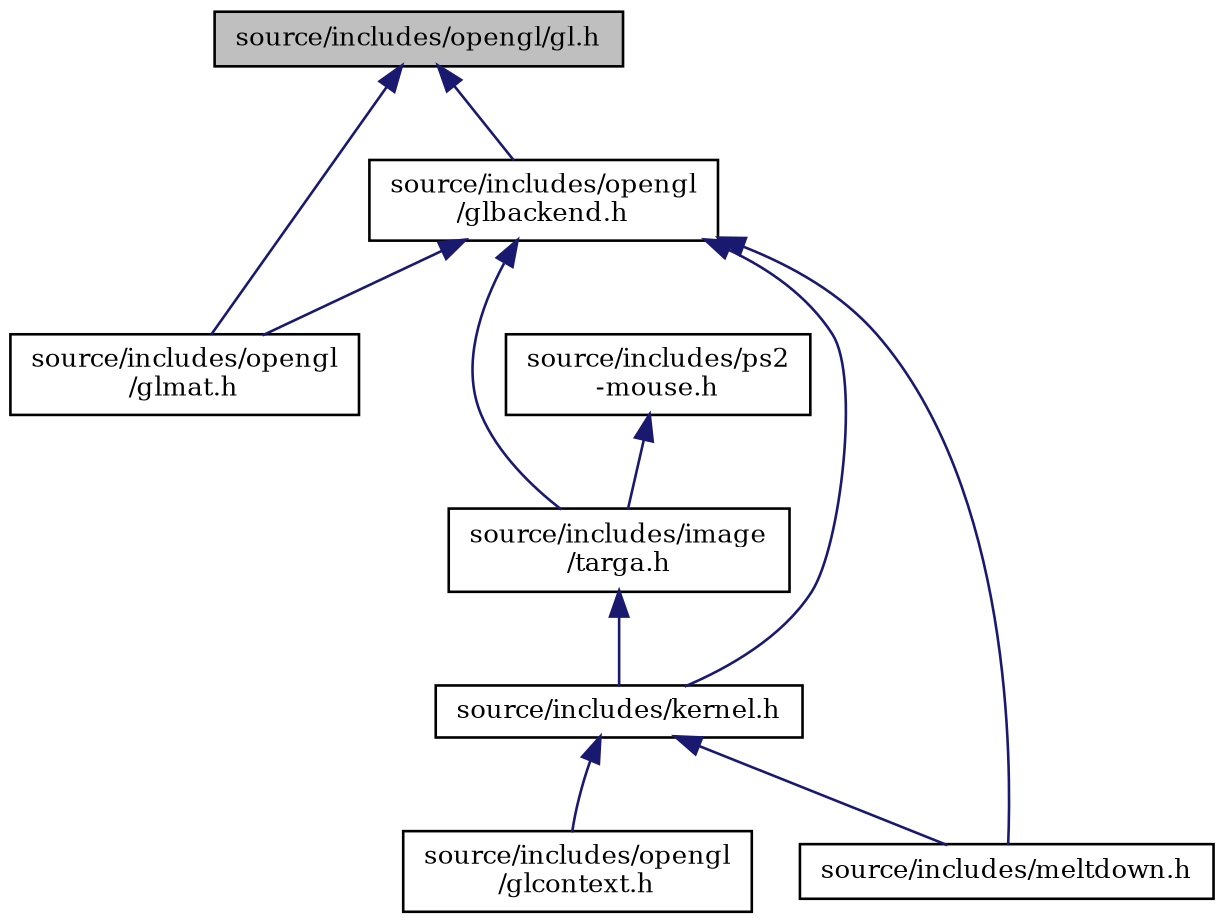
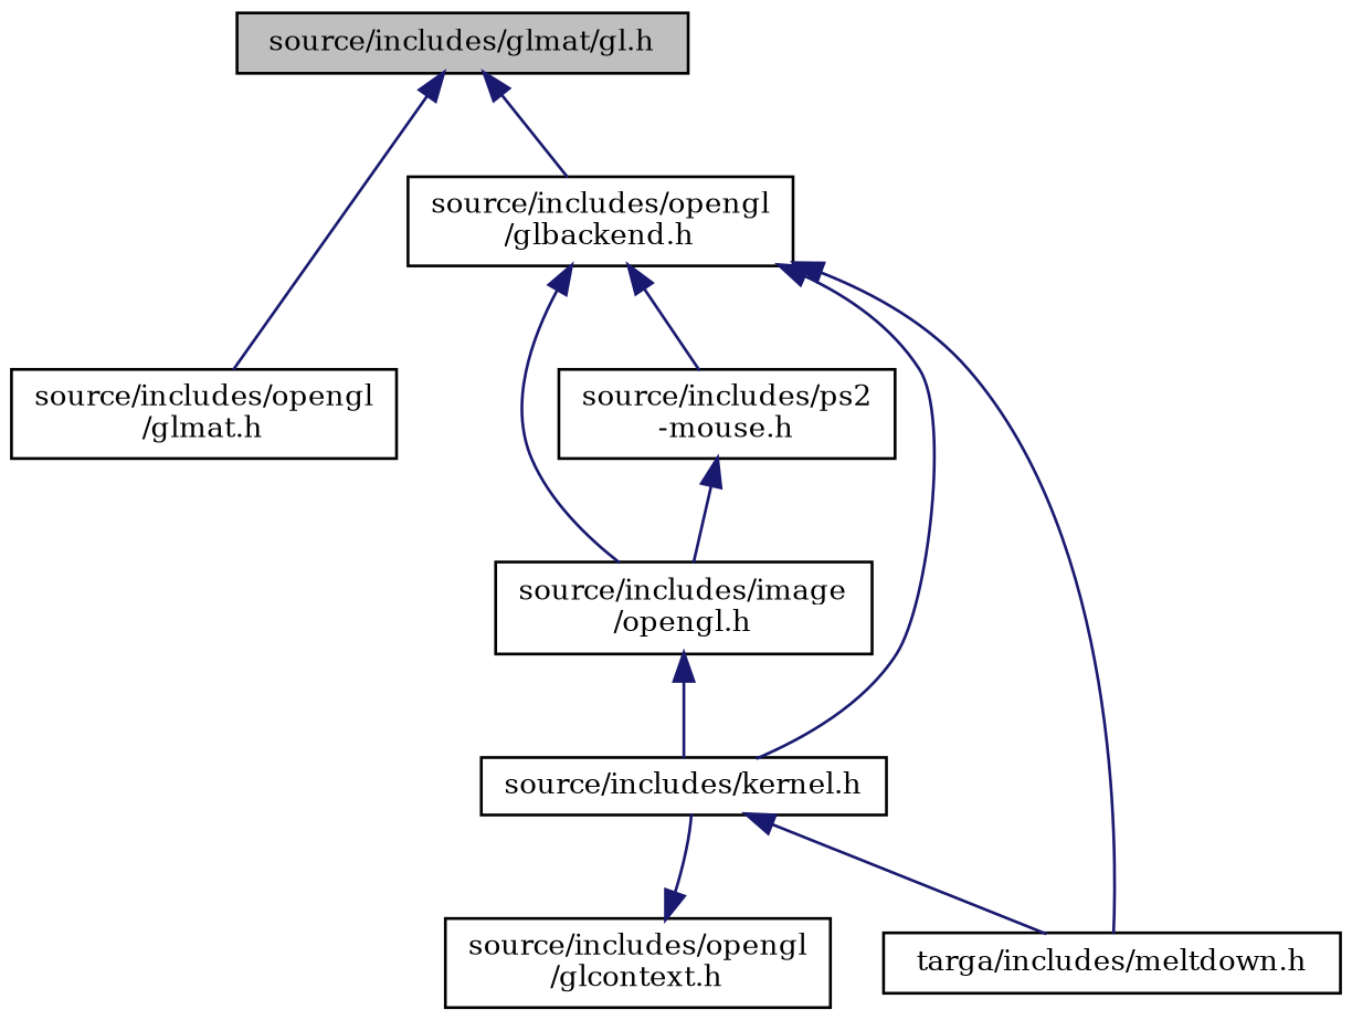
  digraph {
    fontname="DejaVu Serif"
    node [color=black fillcolor=white fontname="DejaVu Serif" fontsize=10 shape=record style=filled]
    edge [color=midnightblue dir=back fontname="DejaVu Serif" fontsize=10 labelfontname=Helvetica labelfontsize=10 style=solid]
-   n1 [fillcolor=grey75 fontcolor=black height=0.2 label="source/includes/opengl/gl.h" width=0.4]
+   n1 [fillcolor=grey75 fontcolor=black height=0.2 label="source/includes/glmat/gl.h" width=0.4]
    n2 [height=0.2 label="source/includes/opengl\l/glbackend.h" width=0.4]
    n3 [height=0.2 label="source/includes/opengl\l/glmat.h" width=0.4]
-   n4 [height=0.2 label="source/includes/image\l/targa.h" width=0.4]
+   n4 [height=0.2 label="source/includes/image\l/opengl.h" width=0.4]
    n5 [height=0.2 label="source/includes/kernel.h" width=0.4]
-   n6 [height=0.2 label="source/includes/meltdown.h" width=0.4]
+   n6 [height=0.2 label="targa/includes/meltdown.h" width=0.4]
    n7 [height=0.2 label="source/includes/ps2\l-mouse.h" width=0.4]
    n8 [height=0.2 label="source/includes/opengl\l/glcontext.h" width=0.4]
    n1 -> n2
    n1 -> n3
    n2 -> n4
    n2 -> n5
    n2 -> n6
-   n2 -> n3
+   n2 -> n7
    n4 -> n5
    n5 -> n6
    n7 -> n4
-   n5 -> n8
+   n8 -> n5
  }
